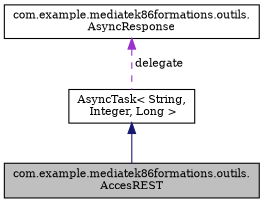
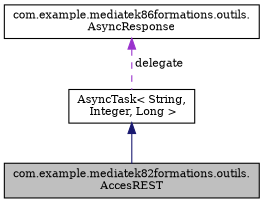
  digraph {
    fontname="DejaVu Serif"
    rankdir=TB
    node [color=black fillcolor=white fontname="DejaVu Serif" fontsize=10 shape=record style=filled]
    edge [dir=back fontname="DejaVu Serif" fontsize=10 labelfontname=Helvetica labelfontsize=10]
-   n1 [fillcolor=grey75 fontcolor=black height=0.2 label="com.example.mediatek86formations.outils.\lAccesREST" width=0.4]
+   n1 [fillcolor=grey75 fontcolor=black height=0.2 label="com.example.mediatek82formations.outils.\lAccesREST" width=0.4]
    n2 [height=0.2 label="AsyncTask\< String,\l Integer, Long \>" width=0.4]
    n3 [height=0.2 label="com.example.mediatek86formations.outils.\lAsyncResponse" width=0.4]
    n2 -> n1 [color=midnightblue style=solid]
    n3 -> n2 [color=darkorchid3 label=" delegate" style=dashed]
  }
